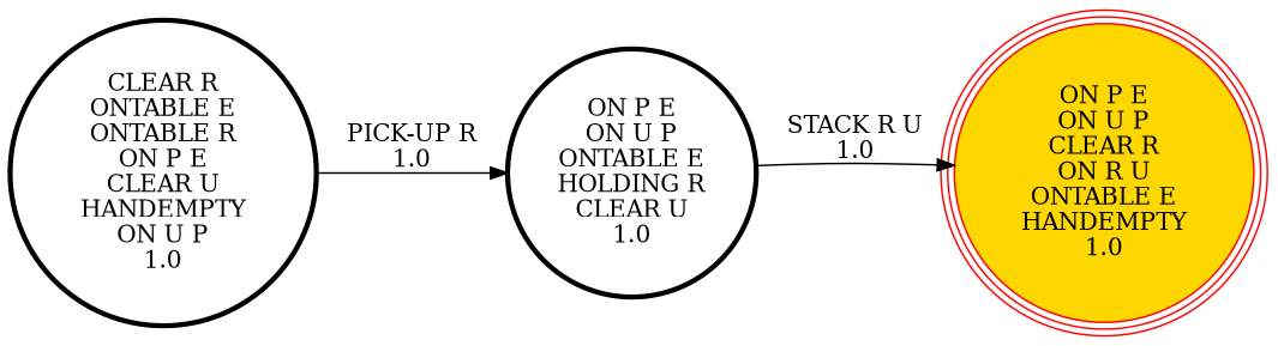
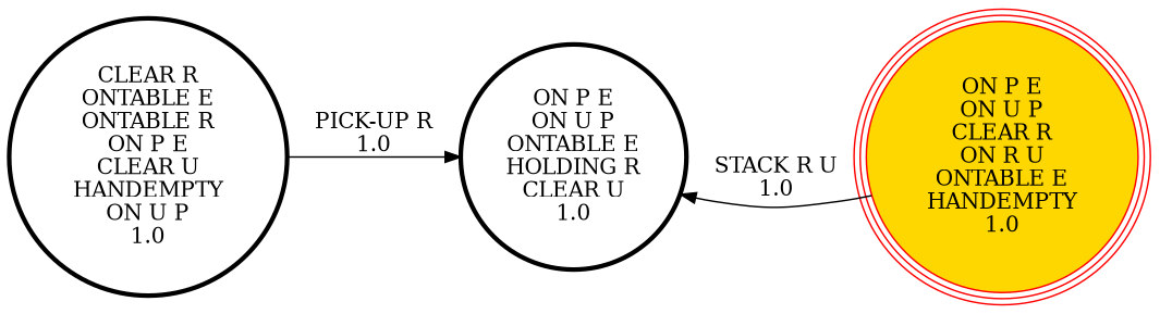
  digraph {
    rankdir=LR
    node [penwidth=3 shape=circle]
    "ON P E\nON U P\nONTABLE E\nHOLDING R\nCLEAR U\n1.0\n"
    "ON P E\nON U P\nCLEAR R\nON R U\nONTABLE E\nHANDEMPTY\n1.0\n" [color=red fillcolor=gold peripheries=3 style=filled penwidth=""]
    "CLEAR R\nONTABLE E\nONTABLE R\nON P E\nCLEAR U\nHANDEMPTY\nON U P\n1.0\n"
-   "ON P E\nON U P\nONTABLE E\nHOLDING R\nCLEAR U\n1.0\n" -> "ON P E\nON U P\nCLEAR R\nON R U\nONTABLE E\nHANDEMPTY\n1.0\n" [label="STACK R U\n1.0\n"]
+   "ON P E\nON U P\nCLEAR R\nON R U\nONTABLE E\nHANDEMPTY\n1.0\n" -> "ON P E\nON U P\nONTABLE E\nHOLDING R\nCLEAR U\n1.0\n" [label="STACK R U\n1.0\n"]
    "CLEAR R\nONTABLE E\nONTABLE R\nON P E\nCLEAR U\nHANDEMPTY\nON U P\n1.0\n" -> "ON P E\nON U P\nONTABLE E\nHOLDING R\nCLEAR U\n1.0\n" [label="PICK-UP R\n1.0\n"]
  }
